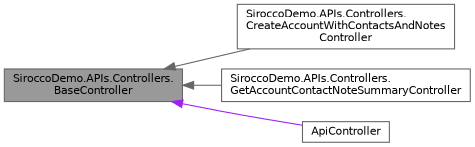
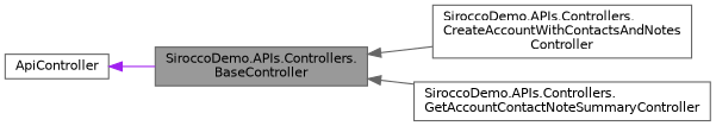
  digraph {
    rankdir=LR
    node [color=gray40 fillcolor=white fontname=Helvetica fontsize=10 shape=box style=filled]
    edge [color=gray40 dir=back fontname=Helvetica fontsize=10 labelfontname=Helvetica labelfontsize=10 style=solid]
    n1 [fillcolor=grey60 fontcolor=black height=0.2 label="SiroccoDemo.APIs.Controllers.\lBaseController" width=0.4]
    n2 [height=0.2 label="SiroccoDemo.APIs.Controllers.\lCreateAccountWithContactsAndNotes\lController" width=0.4]
    n3 [height=0.2 label="SiroccoDemo.APIs.Controllers.\lGetAccountContactNoteSummaryController" width=0.4]
    n4 [height=0.2 label=ApiController width=0.4]
    n1 -> n2
    n1 -> n3
-   n1 -> n4 [color=purple]
+   n4 -> n1 [color=purple]
  }
